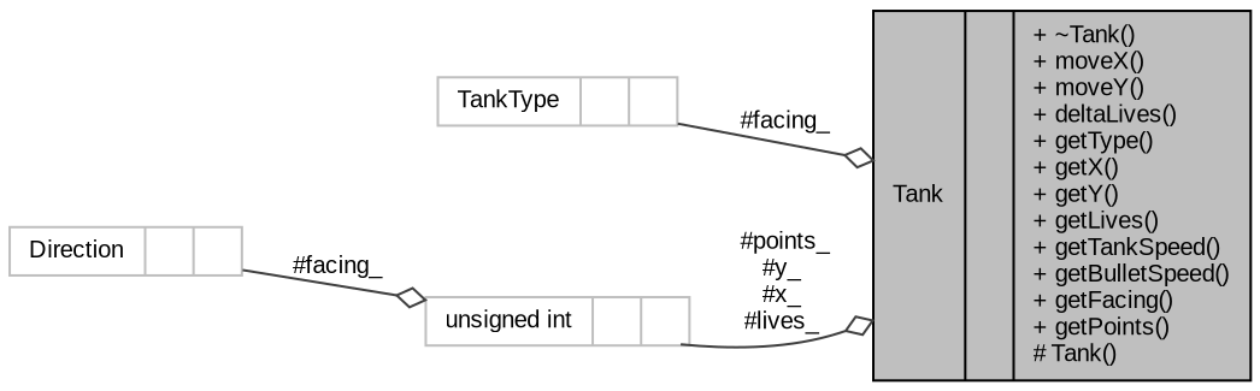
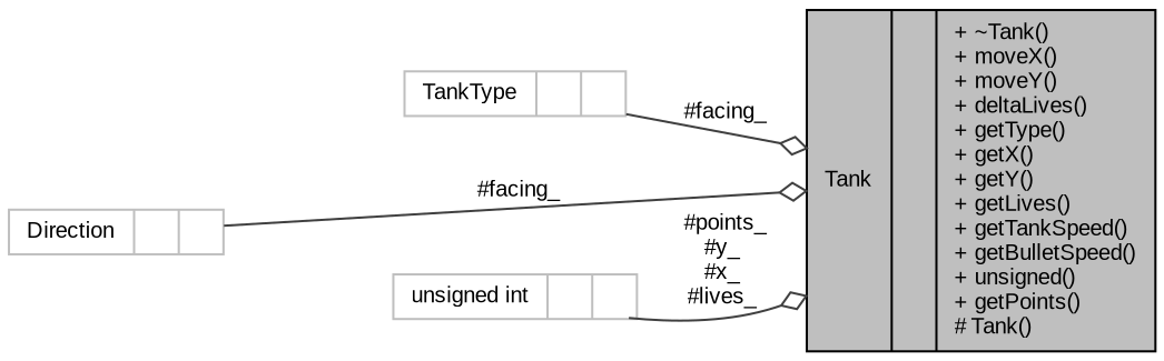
  digraph {
    fontname="Liberation Sans"
    rankdir=LR
    node [color=grey75 fontname="Liberation Sans" fontsize=10 shape=record]
    edge [arrowhead=odiamond color=grey25 fontname="Liberation Sans" fontsize=10 labelfontname=Helvetica labelfontsize=10 style=solid]
-   n1 [color=black fillcolor=grey75 fontcolor=black height=0.2 label="{Tank\n||+ ~Tank()\l+ moveX()\l+ moveY()\l+ deltaLives()\l+ getType()\l+ getX()\l+ getY()\l+ getLives()\l+ getTankSpeed()\l+ getBulletSpeed()\l+ getFacing()\l+ getPoints()\l# Tank()\l}" style=filled width=0.4]
+   n1 [color=black fillcolor=grey75 fontcolor=black height=0.2 label="{Tank\n||+ ~Tank()\l+ moveX()\l+ moveY()\l+ deltaLives()\l+ getType()\l+ getX()\l+ getY()\l+ getLives()\l+ getTankSpeed()\l+ getBulletSpeed()\l+ unsigned()\l+ getPoints()\l# Tank()\l}" style=filled width=0.4]
    n2 [height=0.2 label="{TankType\n||}" width=0.4]
    n3 [height=0.2 label="{Direction\n||}" width=0.4]
    n4 [height=0.2 label="{unsigned int\n||}" width=0.4]
    n2 -> n1 [label=" #facing_"]
-   n3 -> n4 [label=" #facing_"]
+   n3 -> n1 [label=" #facing_"]
    n4 -> n1 [label=" #points_\n#y_\n#x_\n#lives_"]
  }
